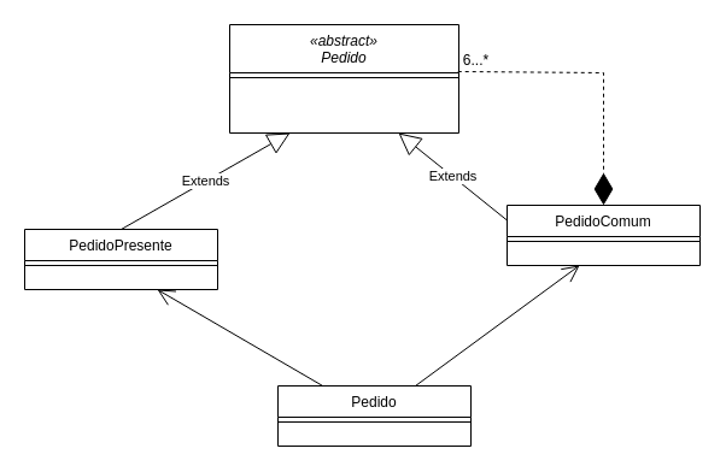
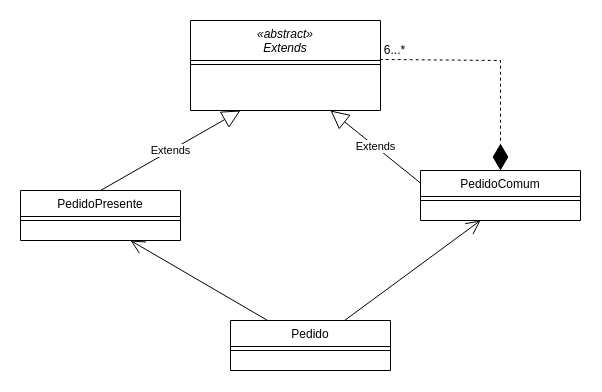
  <mxCell id="0" />
  <mxCell id="1" parent="0" />
- <mxCell id="2" value="«abstract»&#10;Pedido" style="swimlane;fontStyle=2;align=center;verticalAlign=top;childLayout=stackLayout;horizontal=1;startSize=40;horizontalStack=0;resizeParent=1;resizeLast=0;collapsible=1;marginBottom=0;rounded=0;shadow=0;strokeWidth=1;" parent="1" vertex="1"><mxGeometry x="190" y="20" width="190" height="90" as="geometry"><mxRectangle x="220" y="120" width="160" height="26" as="alternateBounds" /></mxGeometry></mxCell>
+ <mxCell id="2" value="«abstract»&#10;Extends" style="swimlane;fontStyle=2;align=center;verticalAlign=top;childLayout=stackLayout;horizontal=1;startSize=40;horizontalStack=0;resizeParent=1;resizeLast=0;collapsible=1;marginBottom=0;rounded=0;shadow=0;strokeWidth=1;" parent="1" vertex="1"><mxGeometry x="190" y="20" width="190" height="90" as="geometry"><mxRectangle x="220" y="120" width="160" height="26" as="alternateBounds" /></mxGeometry></mxCell>
  <mxCell id="3" value="" style="line;html=1;strokeWidth=1;align=left;verticalAlign=middle;spacingTop=-1;spacingLeft=3;spacingRight=3;rotatable=0;labelPosition=right;points=[];portConstraint=eastwest;" parent="2" vertex="1"><mxGeometry y="40" width="190" height="8" as="geometry" /></mxCell>
  <mxCell id="4" value="PedidoPresente" style="swimlane;fontStyle=0;align=center;verticalAlign=top;childLayout=stackLayout;horizontal=1;startSize=26;horizontalStack=0;resizeParent=1;resizeLast=0;collapsible=1;marginBottom=0;rounded=0;shadow=0;strokeWidth=1;" parent="1" vertex="1"><mxGeometry x="20" y="190" width="160" height="50" as="geometry"><mxRectangle x="340" y="380" width="170" height="26" as="alternateBounds" /></mxGeometry></mxCell>
  <mxCell id="5" value="" style="line;html=1;strokeWidth=1;align=left;verticalAlign=middle;spacingTop=-1;spacingLeft=3;spacingRight=3;rotatable=0;labelPosition=right;points=[];portConstraint=eastwest;" parent="4" vertex="1"><mxGeometry y="26" width="160" height="8" as="geometry" /></mxCell>
  <mxCell id="6" value="Pedido" style="swimlane;fontStyle=0;align=center;verticalAlign=top;childLayout=stackLayout;horizontal=1;startSize=26;horizontalStack=0;resizeParent=1;resizeLast=0;collapsible=1;marginBottom=0;rounded=0;shadow=0;strokeWidth=1;" parent="1" vertex="1"><mxGeometry x="230" y="320" width="160" height="50" as="geometry"><mxRectangle x="340" y="380" width="170" height="26" as="alternateBounds" /></mxGeometry></mxCell>
  <mxCell id="7" value="" style="line;html=1;strokeWidth=1;align=left;verticalAlign=middle;spacingTop=-1;spacingLeft=3;spacingRight=3;rotatable=0;labelPosition=right;points=[];portConstraint=eastwest;" parent="6" vertex="1"><mxGeometry y="26" width="160" height="8" as="geometry" /></mxCell>
  <mxCell id="8" value="PedidoComum" style="swimlane;fontStyle=0;align=center;verticalAlign=top;childLayout=stackLayout;horizontal=1;startSize=26;horizontalStack=0;resizeParent=1;resizeLast=0;collapsible=1;marginBottom=0;rounded=0;shadow=0;strokeWidth=1;" parent="1" vertex="1"><mxGeometry x="420" y="170" width="160" height="50" as="geometry"><mxRectangle x="340" y="380" width="170" height="26" as="alternateBounds" /></mxGeometry></mxCell>
  <mxCell id="9" value="" style="line;html=1;strokeWidth=1;align=left;verticalAlign=middle;spacingTop=-1;spacingLeft=3;spacingRight=3;rotatable=0;labelPosition=right;points=[];portConstraint=eastwest;" parent="8" vertex="1"><mxGeometry y="26" width="160" height="8" as="geometry" /></mxCell>
  <mxCell id="10" value="" style="endArrow=diamondThin;endFill=1;endSize=24;html=1;rounded=0;exitX=0.996;exitY=0.433;exitDx=0;exitDy=0;exitPerimeter=0;dashed=1;" parent="1" source="2" target="8" edge="1"><mxGeometry width="160" relative="1" as="geometry"><mxPoint x="410" y="60" as="sourcePoint" /><mxPoint x="570" y="60" as="targetPoint" /><Array as="points"><mxPoint x="500" y="60" /></Array></mxGeometry></mxCell>
  <mxCell id="11" value="Extends" style="endArrow=block;endSize=16;endFill=0;html=1;rounded=0;exitX=0;exitY=0.25;exitDx=0;exitDy=0;" parent="1" source="8" edge="1"><mxGeometry width="160" relative="1" as="geometry"><mxPoint x="320" y="150" as="sourcePoint" /><mxPoint x="330" y="110" as="targetPoint" /></mxGeometry></mxCell>
  <mxCell id="12" value="Extends" style="endArrow=block;endSize=16;endFill=0;html=1;rounded=0;exitX=0.5;exitY=0;exitDx=0;exitDy=0;" parent="1" source="4" edge="1"><mxGeometry width="160" relative="1" as="geometry"><mxPoint x="210" y="162.5" as="sourcePoint" /><mxPoint x="240" y="110" as="targetPoint" /></mxGeometry></mxCell>
  <mxCell id="13" value="" style="endArrow=open;endFill=1;endSize=12;html=1;rounded=0;" parent="1" source="6" edge="1"><mxGeometry width="160" relative="1" as="geometry"><mxPoint x="90" y="300" as="sourcePoint" /><mxPoint x="130" y="240" as="targetPoint" /></mxGeometry></mxCell>
  <mxCell id="14" value="" style="endArrow=open;endFill=1;endSize=12;html=1;rounded=0;" parent="1" source="6" edge="1"><mxGeometry width="160" relative="1" as="geometry"><mxPoint x="617.143" y="300" as="sourcePoint" /><mxPoint x="480" y="220" as="targetPoint" /></mxGeometry></mxCell>
  <mxCell id="15" value="6...*" style="text;html=1;align=center;verticalAlign=middle;resizable=0;points=[];autosize=1;strokeColor=none;fillColor=none;" parent="1" vertex="1"><mxGeometry x="374" y="35" width="40" height="30" as="geometry" /></mxCell>
